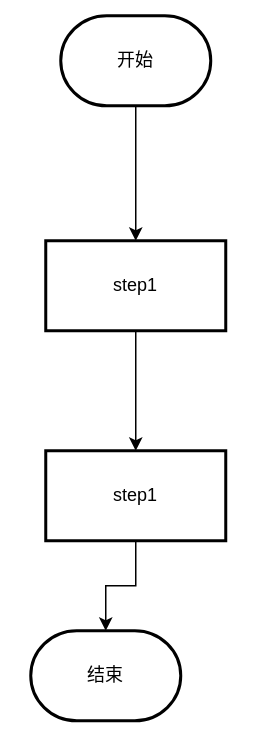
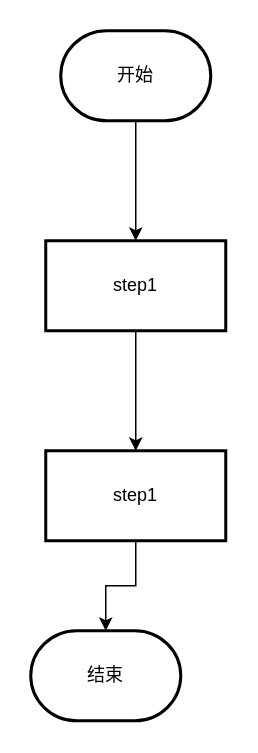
  <mxCell id="0" />
  <mxCell id="1" parent="0" />
  <mxCell id="2" value="" style="edgeStyle=orthogonalEdgeStyle;rounded=0;orthogonalLoop=1;jettySize=auto;html=1;" edge="1" parent="1" source="3" target="5"><mxGeometry relative="1" as="geometry" /></mxCell>
- <mxCell id="3" value="开始" style="strokeWidth=2;html=1;shape=mxgraph.flowchart.terminator;whiteSpace=wrap;" vertex="1" parent="1"><mxGeometry x="40" y="10" width="100" height="60" as="geometry" /></mxCell>
+ <mxCell id="3" value="开始" style="strokeWidth=2;html=1;shape=mxgraph.flowchart.terminator;whiteSpace=wrap;" vertex="1" parent="1"><mxGeometry x="40" y="20" width="100" height="60" as="geometry" /></mxCell>
  <mxCell id="4" value="" style="edgeStyle=orthogonalEdgeStyle;rounded=0;orthogonalLoop=1;jettySize=auto;html=1;" edge="1" parent="1" source="5" target="7"><mxGeometry relative="1" as="geometry" /></mxCell>
  <mxCell id="5" value="step1" style="whiteSpace=wrap;html=1;strokeWidth=2;" vertex="1" parent="1"><mxGeometry x="30" y="160" width="120" height="60" as="geometry" /></mxCell>
  <mxCell id="6" value="" style="edgeStyle=orthogonalEdgeStyle;rounded=0;orthogonalLoop=1;jettySize=auto;html=1;" edge="1" parent="1" source="7" target="8"><mxGeometry relative="1" as="geometry" /></mxCell>
  <mxCell id="7" value="step1" style="whiteSpace=wrap;html=1;strokeWidth=2;" vertex="1" parent="1"><mxGeometry x="30" y="300" width="120" height="60" as="geometry" /></mxCell>
  <mxCell id="8" value="结束" style="strokeWidth=2;html=1;shape=mxgraph.flowchart.terminator;whiteSpace=wrap;" vertex="1" parent="1"><mxGeometry x="20" y="420" width="100" height="60" as="geometry" /></mxCell>
